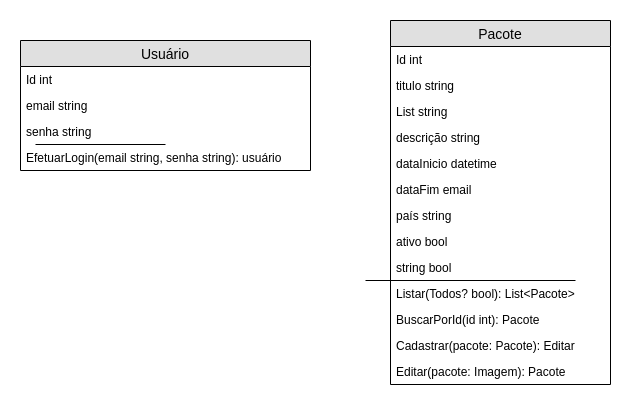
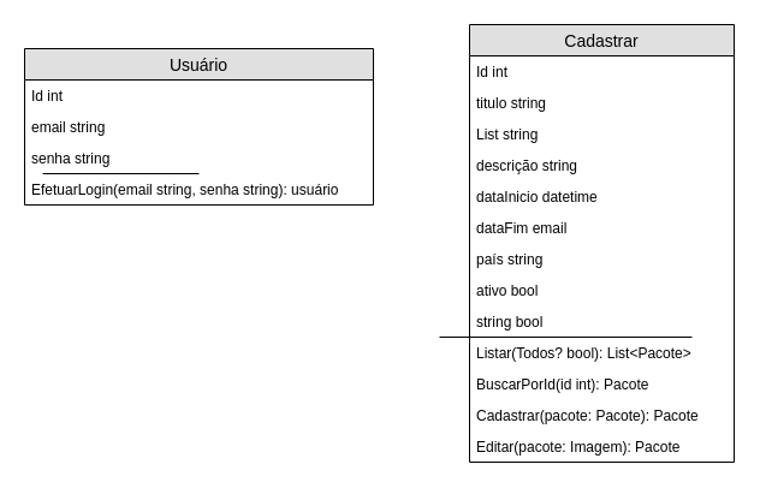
  <mxCell id="0" />
  <mxCell id="1" parent="0" />
  <mxCell id="2" value="Usuário" style="swimlane;fontStyle=0;childLayout=stackLayout;horizontal=1;startSize=26;fillColor=#e0e0e0;horizontalStack=0;resizeParent=1;resizeParentMax=0;resizeLast=0;collapsible=1;marginBottom=0;swimlaneFillColor=#ffffff;align=center;fontSize=14;" vertex="1" parent="1"><mxGeometry x="20" y="40" width="290" height="130" as="geometry" /></mxCell>
  <mxCell id="3" value="Id int" style="text;strokeColor=none;fillColor=none;spacingLeft=4;spacingRight=4;overflow=hidden;rotatable=0;points=[[0,0.5],[1,0.5]];portConstraint=eastwest;fontSize=12;" vertex="1" parent="2"><mxGeometry y="26" width="290" height="26" as="geometry" /></mxCell>
  <mxCell id="4" value="email string" style="text;strokeColor=none;fillColor=none;spacingLeft=4;spacingRight=4;overflow=hidden;rotatable=0;points=[[0,0.5],[1,0.5]];portConstraint=eastwest;fontSize=12;" vertex="1" parent="2"><mxGeometry y="52" width="290" height="26" as="geometry" /></mxCell>
  <mxCell id="5" value="senha string" style="text;strokeColor=none;fillColor=none;spacingLeft=4;spacingRight=4;overflow=hidden;rotatable=0;points=[[0,0.5],[1,0.5]];portConstraint=eastwest;fontSize=12;" vertex="1" parent="2"><mxGeometry y="78" width="290" height="26" as="geometry" /></mxCell>
  <mxCell id="6" value="" style="endArrow=none;html=1;" edge="1" parent="2"><mxGeometry width="50" height="50" relative="1" as="geometry"><mxPoint x="15" y="104" as="sourcePoint" /><mxPoint x="145" y="104" as="targetPoint" /></mxGeometry></mxCell>
  <mxCell id="7" value="EfetuarLogin(email string, senha string): usuário" style="text;strokeColor=none;fillColor=none;spacingLeft=4;spacingRight=4;overflow=hidden;rotatable=0;points=[[0,0.5],[1,0.5]];portConstraint=eastwest;fontSize=12;" vertex="1" parent="2"><mxGeometry y="104" width="290" height="26" as="geometry" /></mxCell>
- <mxCell id="8" value="Pacote" style="swimlane;fontStyle=0;childLayout=stackLayout;horizontal=1;startSize=26;fillColor=#e0e0e0;horizontalStack=0;resizeParent=1;resizeParentMax=0;resizeLast=0;collapsible=1;marginBottom=0;swimlaneFillColor=#ffffff;align=center;fontSize=14;" vertex="1" parent="1"><mxGeometry x="390" y="20" width="220" height="364" as="geometry" /></mxCell>
+ <mxCell id="8" value="Cadastrar" style="swimlane;fontStyle=0;childLayout=stackLayout;horizontal=1;startSize=26;fillColor=#e0e0e0;horizontalStack=0;resizeParent=1;resizeParentMax=0;resizeLast=0;collapsible=1;marginBottom=0;swimlaneFillColor=#ffffff;align=center;fontSize=14;" vertex="1" parent="1"><mxGeometry x="390" y="20" width="220" height="364" as="geometry" /></mxCell>
  <mxCell id="9" value="Id int" style="text;strokeColor=none;fillColor=none;spacingLeft=4;spacingRight=4;overflow=hidden;rotatable=0;points=[[0,0.5],[1,0.5]];portConstraint=eastwest;fontSize=12;" vertex="1" parent="8"><mxGeometry y="26" width="220" height="26" as="geometry" /></mxCell>
  <mxCell id="10" value="titulo string" style="text;strokeColor=none;fillColor=none;spacingLeft=4;spacingRight=4;overflow=hidden;rotatable=0;points=[[0,0.5],[1,0.5]];portConstraint=eastwest;fontSize=12;" vertex="1" parent="8"><mxGeometry y="52" width="220" height="26" as="geometry" /></mxCell>
  <mxCell id="11" value="List string" style="text;strokeColor=none;fillColor=none;spacingLeft=4;spacingRight=4;overflow=hidden;rotatable=0;points=[[0,0.5],[1,0.5]];portConstraint=eastwest;fontSize=12;" vertex="1" parent="8"><mxGeometry y="78" width="220" height="26" as="geometry" /></mxCell>
  <mxCell id="12" value="descrição string" style="text;strokeColor=none;fillColor=none;spacingLeft=4;spacingRight=4;overflow=hidden;rotatable=0;points=[[0,0.5],[1,0.5]];portConstraint=eastwest;fontSize=12;" vertex="1" parent="8"><mxGeometry y="104" width="220" height="26" as="geometry" /></mxCell>
  <mxCell id="13" value="dataInicio datetime" style="text;strokeColor=none;fillColor=none;spacingLeft=4;spacingRight=4;overflow=hidden;rotatable=0;points=[[0,0.5],[1,0.5]];portConstraint=eastwest;fontSize=12;" vertex="1" parent="8"><mxGeometry y="130" width="220" height="26" as="geometry" /></mxCell>
  <mxCell id="14" value="dataFim email" style="text;strokeColor=none;fillColor=none;spacingLeft=4;spacingRight=4;overflow=hidden;rotatable=0;points=[[0,0.5],[1,0.5]];portConstraint=eastwest;fontSize=12;" vertex="1" parent="8"><mxGeometry y="156" width="220" height="26" as="geometry" /></mxCell>
  <mxCell id="15" value="país string" style="text;strokeColor=none;fillColor=none;spacingLeft=4;spacingRight=4;overflow=hidden;rotatable=0;points=[[0,0.5],[1,0.5]];portConstraint=eastwest;fontSize=12;" vertex="1" parent="8"><mxGeometry y="182" width="220" height="26" as="geometry" /></mxCell>
  <mxCell id="16" value="ativo bool" style="text;strokeColor=none;fillColor=none;spacingLeft=4;spacingRight=4;overflow=hidden;rotatable=0;points=[[0,0.5],[1,0.5]];portConstraint=eastwest;fontSize=12;" vertex="1" parent="8"><mxGeometry y="208" width="220" height="26" as="geometry" /></mxCell>
  <mxCell id="17" value="string bool" style="text;strokeColor=none;fillColor=none;spacingLeft=4;spacingRight=4;overflow=hidden;rotatable=0;points=[[0,0.5],[1,0.5]];portConstraint=eastwest;fontSize=12;" vertex="1" parent="8"><mxGeometry y="234" width="220" height="26" as="geometry" /></mxCell>
  <mxCell id="18" value="" style="endArrow=none;html=1;" edge="1" parent="8"><mxGeometry width="50" height="50" relative="1" as="geometry"><mxPoint x="-25" y="260" as="sourcePoint" /><mxPoint x="185" y="260" as="targetPoint" /></mxGeometry></mxCell>
  <mxCell id="19" value="Listar(Todos? bool): List&lt;Pacote&gt;" style="text;strokeColor=none;fillColor=none;spacingLeft=4;spacingRight=4;overflow=hidden;rotatable=0;points=[[0,0.5],[1,0.5]];portConstraint=eastwest;fontSize=12;" vertex="1" parent="8"><mxGeometry y="260" width="220" height="26" as="geometry" /></mxCell>
  <mxCell id="20" value="BuscarPorId(id int): Pacote" style="text;strokeColor=none;fillColor=none;spacingLeft=4;spacingRight=4;overflow=hidden;rotatable=0;points=[[0,0.5],[1,0.5]];portConstraint=eastwest;fontSize=12;" vertex="1" parent="8"><mxGeometry y="286" width="220" height="26" as="geometry" /></mxCell>
- <mxCell id="21" value="Cadastrar(pacote: Pacote): Editar" style="text;strokeColor=none;fillColor=none;spacingLeft=4;spacingRight=4;overflow=hidden;rotatable=0;points=[[0,0.5],[1,0.5]];portConstraint=eastwest;fontSize=12;" vertex="1" parent="8"><mxGeometry y="312" width="220" height="26" as="geometry" /></mxCell>
+ <mxCell id="21" value="Cadastrar(pacote: Pacote): Pacote" style="text;strokeColor=none;fillColor=none;spacingLeft=4;spacingRight=4;overflow=hidden;rotatable=0;points=[[0,0.5],[1,0.5]];portConstraint=eastwest;fontSize=12;" vertex="1" parent="8"><mxGeometry y="312" width="220" height="26" as="geometry" /></mxCell>
  <mxCell id="22" value="Editar(pacote: Imagem): Pacote" style="text;strokeColor=none;fillColor=none;spacingLeft=4;spacingRight=4;overflow=hidden;rotatable=0;points=[[0,0.5],[1,0.5]];portConstraint=eastwest;fontSize=12;" vertex="1" parent="8"><mxGeometry y="338" width="220" height="26" as="geometry" /></mxCell>
